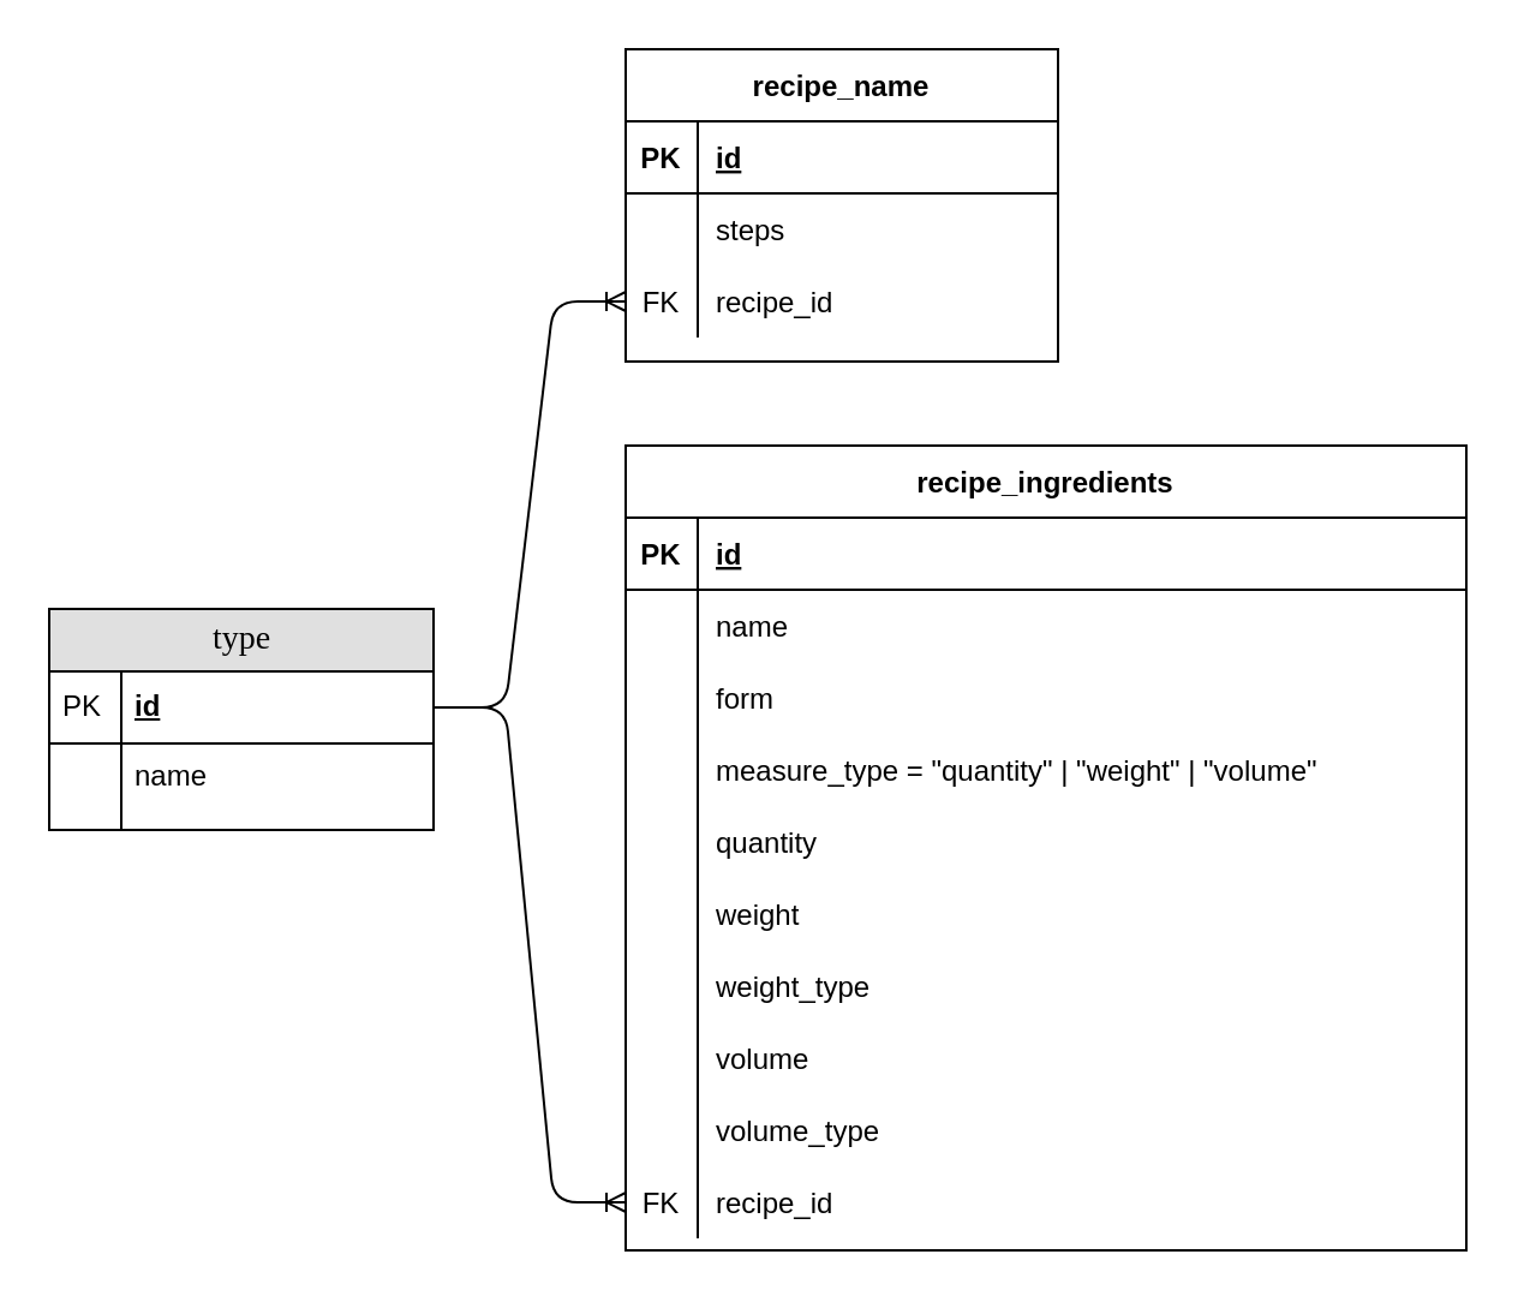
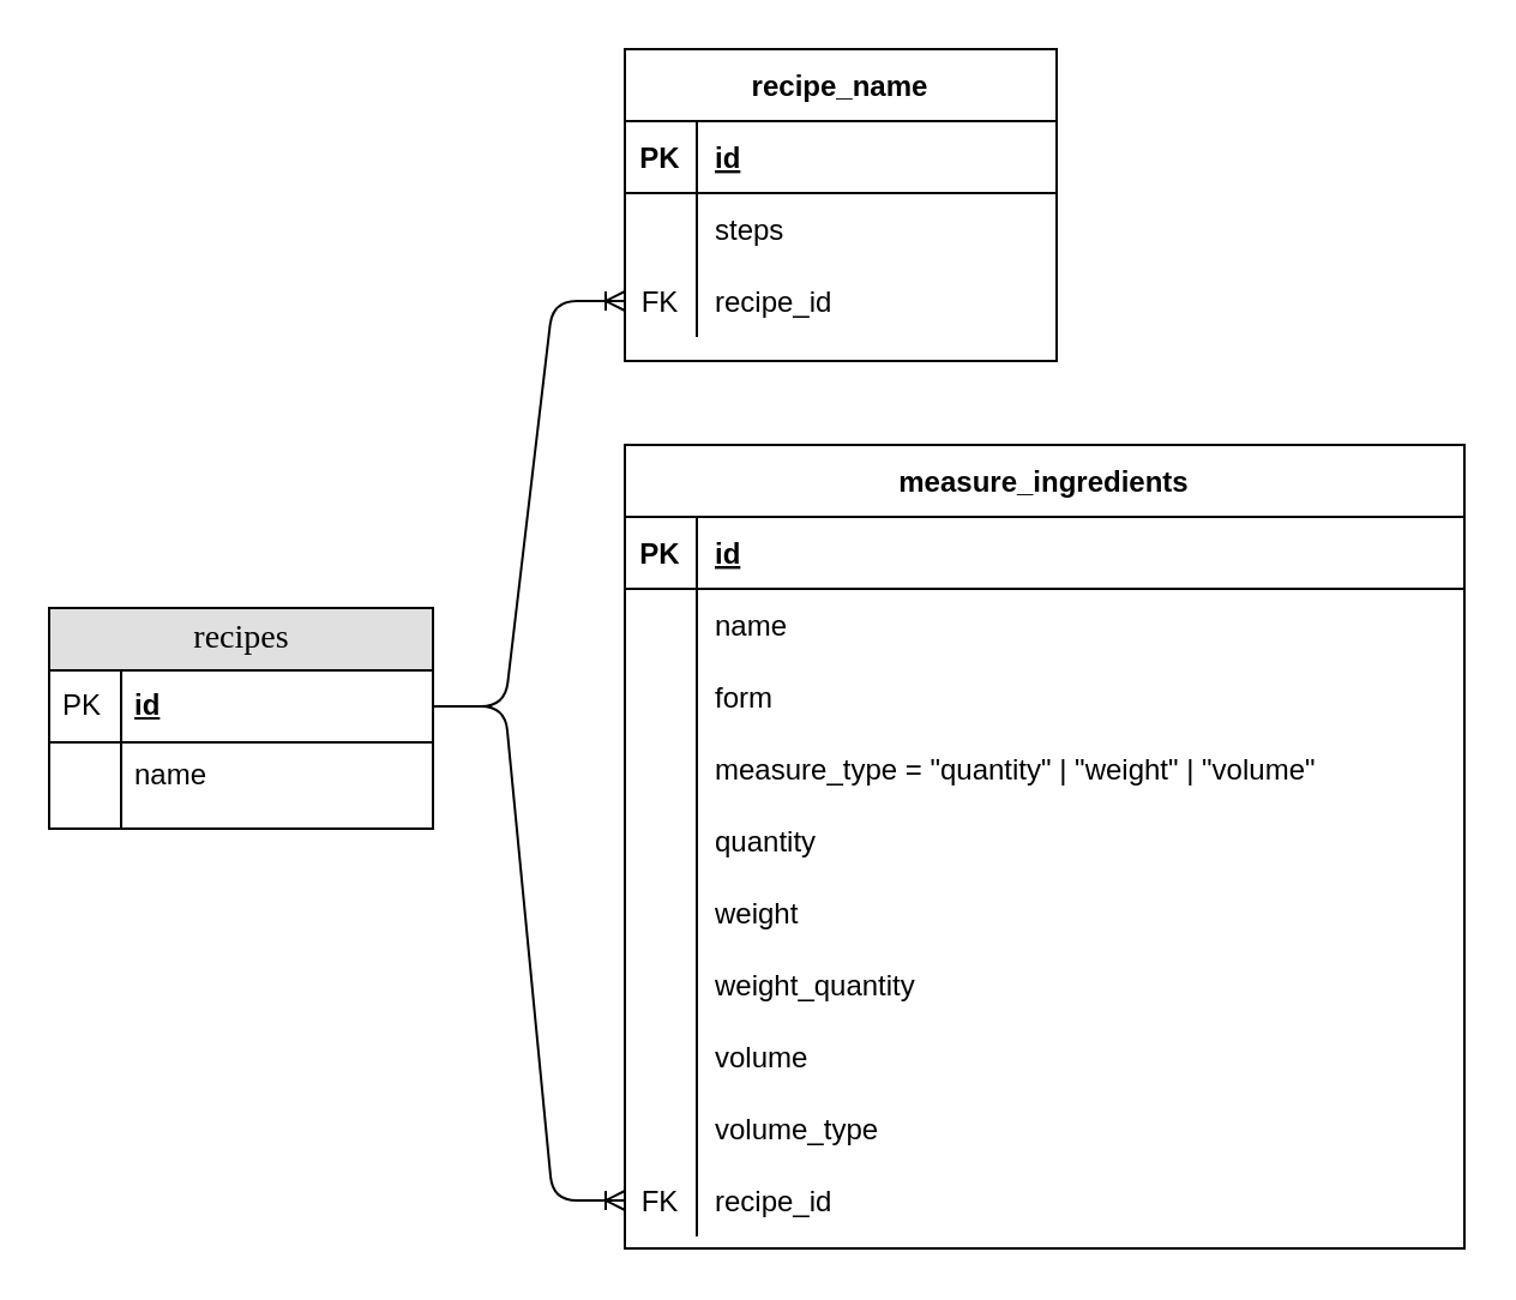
  <mxCell id="0" />
  <mxCell id="1" parent="0" />
- <mxCell id="2" value="type" style="swimlane;html=1;fontStyle=0;childLayout=stackLayout;horizontal=1;startSize=26;fillColor=#e0e0e0;horizontalStack=0;resizeParent=1;resizeLast=0;collapsible=1;marginBottom=0;swimlaneFillColor=#ffffff;align=center;rounded=0;shadow=0;comic=0;labelBackgroundColor=none;strokeWidth=1;fontFamily=Verdana;fontSize=14" parent="1" vertex="1"><mxGeometry x="20" y="253" width="160" height="92" as="geometry" /></mxCell>
+ <mxCell id="2" value="recipes" style="swimlane;html=1;fontStyle=0;childLayout=stackLayout;horizontal=1;startSize=26;fillColor=#e0e0e0;horizontalStack=0;resizeParent=1;resizeLast=0;collapsible=1;marginBottom=0;swimlaneFillColor=#ffffff;align=center;rounded=0;shadow=0;comic=0;labelBackgroundColor=none;strokeWidth=1;fontFamily=Verdana;fontSize=14" parent="1" vertex="1"><mxGeometry x="20" y="253" width="160" height="92" as="geometry" /></mxCell>
  <mxCell id="3" value="id" style="shape=partialRectangle;top=0;left=0;right=0;bottom=1;html=1;align=left;verticalAlign=middle;fillColor=none;spacingLeft=34;spacingRight=4;whiteSpace=wrap;overflow=hidden;rotatable=0;points=[[0,0.5],[1,0.5]];portConstraint=eastwest;dropTarget=0;fontStyle=5;" parent="2" vertex="1"><mxGeometry y="26" width="160" height="30" as="geometry" /></mxCell>
  <mxCell id="4" value="PK" style="shape=partialRectangle;top=0;left=0;bottom=0;html=1;fillColor=none;align=left;verticalAlign=middle;spacingLeft=4;spacingRight=4;whiteSpace=wrap;overflow=hidden;rotatable=0;points=[];portConstraint=eastwest;part=1;" parent="3" vertex="1" connectable="0"><mxGeometry width="30" height="30" as="geometry" /></mxCell>
  <mxCell id="5" value="name" style="shape=partialRectangle;top=0;left=0;right=0;bottom=0;html=1;align=left;verticalAlign=top;fillColor=none;spacingLeft=34;spacingRight=4;whiteSpace=wrap;overflow=hidden;rotatable=0;points=[[0,0.5],[1,0.5]];portConstraint=eastwest;dropTarget=0;" parent="2" vertex="1"><mxGeometry y="56" width="160" height="26" as="geometry" /></mxCell>
  <mxCell id="6" value="" style="shape=partialRectangle;top=0;left=0;bottom=0;html=1;fillColor=none;align=left;verticalAlign=top;spacingLeft=4;spacingRight=4;whiteSpace=wrap;overflow=hidden;rotatable=0;points=[];portConstraint=eastwest;part=1;" parent="5" vertex="1" connectable="0"><mxGeometry width="30" height="26" as="geometry" /></mxCell>
  <mxCell id="7" value="" style="shape=partialRectangle;top=0;left=0;right=0;bottom=0;html=1;align=left;verticalAlign=top;fillColor=none;spacingLeft=34;spacingRight=4;whiteSpace=wrap;overflow=hidden;rotatable=0;points=[[0,0.5],[1,0.5]];portConstraint=eastwest;dropTarget=0;" parent="2" vertex="1"><mxGeometry y="82" width="160" height="10" as="geometry" /></mxCell>
  <mxCell id="8" value="" style="shape=partialRectangle;top=0;left=0;bottom=0;html=1;fillColor=none;align=left;verticalAlign=top;spacingLeft=4;spacingRight=4;whiteSpace=wrap;overflow=hidden;rotatable=0;points=[];portConstraint=eastwest;part=1;" parent="7" vertex="1" connectable="0"><mxGeometry width="30" height="10" as="geometry" /></mxCell>
- <mxCell id="9" value="recipe_ingredients" style="shape=table;startSize=30;container=1;collapsible=1;childLayout=tableLayout;fixedRows=1;rowLines=0;fontStyle=1;align=center;resizeLast=1;" parent="1" vertex="1"><mxGeometry x="260" y="185" width="350" height="335" as="geometry" /></mxCell>
+ <mxCell id="9" value="measure_ingredients" style="shape=table;startSize=30;container=1;collapsible=1;childLayout=tableLayout;fixedRows=1;rowLines=0;fontStyle=1;align=center;resizeLast=1;" parent="1" vertex="1"><mxGeometry x="260" y="185" width="350" height="335" as="geometry" /></mxCell>
  <mxCell id="10" value="" style="shape=partialRectangle;collapsible=0;dropTarget=0;pointerEvents=0;fillColor=none;top=0;left=0;bottom=1;right=0;points=[[0,0.5],[1,0.5]];portConstraint=eastwest;" parent="9" vertex="1"><mxGeometry y="30" width="350" height="30" as="geometry" /></mxCell>
  <mxCell id="11" value="PK" style="shape=partialRectangle;connectable=0;fillColor=none;top=0;left=0;bottom=0;right=0;fontStyle=1;overflow=hidden;" parent="10" vertex="1"><mxGeometry width="30" height="30" as="geometry" /></mxCell>
  <mxCell id="12" value="id" style="shape=partialRectangle;connectable=0;fillColor=none;top=0;left=0;bottom=0;right=0;align=left;spacingLeft=6;fontStyle=5;overflow=hidden;" parent="10" vertex="1"><mxGeometry x="30" width="320" height="30" as="geometry" /></mxCell>
  <mxCell id="13" value="" style="shape=partialRectangle;collapsible=0;dropTarget=0;pointerEvents=0;fillColor=none;top=0;left=0;bottom=0;right=0;points=[[0,0.5],[1,0.5]];portConstraint=eastwest;" parent="9" vertex="1"><mxGeometry y="60" width="350" height="30" as="geometry" /></mxCell>
  <mxCell id="14" value="" style="shape=partialRectangle;connectable=0;fillColor=none;top=0;left=0;bottom=0;right=0;editable=1;overflow=hidden;" parent="13" vertex="1"><mxGeometry width="30" height="30" as="geometry" /></mxCell>
  <mxCell id="15" value="name" style="shape=partialRectangle;connectable=0;fillColor=none;top=0;left=0;bottom=0;right=0;align=left;spacingLeft=6;overflow=hidden;" parent="13" vertex="1"><mxGeometry x="30" width="320" height="30" as="geometry" /></mxCell>
  <mxCell id="16" value="" style="shape=partialRectangle;collapsible=0;dropTarget=0;pointerEvents=0;fillColor=none;top=0;left=0;bottom=0;right=0;points=[[0,0.5],[1,0.5]];portConstraint=eastwest;" parent="9" vertex="1"><mxGeometry y="90" width="350" height="30" as="geometry" /></mxCell>
  <mxCell id="17" value="" style="shape=partialRectangle;connectable=0;fillColor=none;top=0;left=0;bottom=0;right=0;editable=1;overflow=hidden;" parent="16" vertex="1"><mxGeometry width="30" height="30" as="geometry" /></mxCell>
  <mxCell id="18" value="form" style="shape=partialRectangle;connectable=0;fillColor=none;top=0;left=0;bottom=0;right=0;align=left;spacingLeft=6;overflow=hidden;" parent="16" vertex="1"><mxGeometry x="30" width="320" height="30" as="geometry" /></mxCell>
  <mxCell id="19" value="" style="shape=partialRectangle;collapsible=0;dropTarget=0;pointerEvents=0;fillColor=none;top=0;left=0;bottom=0;right=0;points=[[0,0.5],[1,0.5]];portConstraint=eastwest;" parent="9" vertex="1"><mxGeometry y="120" width="350" height="30" as="geometry" /></mxCell>
  <mxCell id="20" value="" style="shape=partialRectangle;connectable=0;fillColor=none;top=0;left=0;bottom=0;right=0;editable=1;overflow=hidden;" parent="19" vertex="1"><mxGeometry width="30" height="30" as="geometry" /></mxCell>
  <mxCell id="21" value="measure_type = &quot;quantity&quot; | &quot;weight&quot; | &quot;volume&quot;" style="shape=partialRectangle;connectable=0;fillColor=none;top=0;left=0;bottom=0;right=0;align=left;spacingLeft=6;overflow=hidden;" parent="19" vertex="1"><mxGeometry x="30" width="320" height="30" as="geometry" /></mxCell>
  <mxCell id="22" value="" style="shape=partialRectangle;collapsible=0;dropTarget=0;pointerEvents=0;fillColor=none;top=0;left=0;bottom=0;right=0;points=[[0,0.5],[1,0.5]];portConstraint=eastwest;" parent="9" vertex="1"><mxGeometry y="150" width="350" height="30" as="geometry" /></mxCell>
  <mxCell id="23" value="" style="shape=partialRectangle;connectable=0;fillColor=none;top=0;left=0;bottom=0;right=0;editable=1;overflow=hidden;" parent="22" vertex="1"><mxGeometry width="30" height="30" as="geometry" /></mxCell>
  <mxCell id="24" value="quantity" style="shape=partialRectangle;connectable=0;fillColor=none;top=0;left=0;bottom=0;right=0;align=left;spacingLeft=6;overflow=hidden;" parent="22" vertex="1"><mxGeometry x="30" width="320" height="30" as="geometry" /></mxCell>
  <mxCell id="25" value="" style="shape=partialRectangle;collapsible=0;dropTarget=0;pointerEvents=0;fillColor=none;top=0;left=0;bottom=0;right=0;points=[[0,0.5],[1,0.5]];portConstraint=eastwest;" parent="9" vertex="1"><mxGeometry y="180" width="350" height="30" as="geometry" /></mxCell>
  <mxCell id="26" value="" style="shape=partialRectangle;connectable=0;fillColor=none;top=0;left=0;bottom=0;right=0;editable=1;overflow=hidden;" parent="25" vertex="1"><mxGeometry width="30" height="30" as="geometry" /></mxCell>
  <mxCell id="27" value="weight" style="shape=partialRectangle;connectable=0;fillColor=none;top=0;left=0;bottom=0;right=0;align=left;spacingLeft=6;overflow=hidden;" parent="25" vertex="1"><mxGeometry x="30" width="320" height="30" as="geometry" /></mxCell>
  <mxCell id="28" value="" style="shape=partialRectangle;collapsible=0;dropTarget=0;pointerEvents=0;fillColor=none;top=0;left=0;bottom=0;right=0;points=[[0,0.5],[1,0.5]];portConstraint=eastwest;" parent="9" vertex="1"><mxGeometry y="210" width="350" height="30" as="geometry" /></mxCell>
  <mxCell id="29" value="" style="shape=partialRectangle;connectable=0;fillColor=none;top=0;left=0;bottom=0;right=0;editable=1;overflow=hidden;" parent="28" vertex="1"><mxGeometry width="30" height="30" as="geometry" /></mxCell>
- <mxCell id="30" value="weight_type" style="shape=partialRectangle;connectable=0;fillColor=none;top=0;left=0;bottom=0;right=0;align=left;spacingLeft=6;overflow=hidden;" parent="28" vertex="1"><mxGeometry x="30" width="320" height="30" as="geometry" /></mxCell>
+ <mxCell id="30" value="weight_quantity" style="shape=partialRectangle;connectable=0;fillColor=none;top=0;left=0;bottom=0;right=0;align=left;spacingLeft=6;overflow=hidden;" parent="28" vertex="1"><mxGeometry x="30" width="320" height="30" as="geometry" /></mxCell>
  <mxCell id="31" value="" style="shape=partialRectangle;collapsible=0;dropTarget=0;pointerEvents=0;fillColor=none;top=0;left=0;bottom=0;right=0;points=[[0,0.5],[1,0.5]];portConstraint=eastwest;" parent="9" vertex="1"><mxGeometry y="240" width="350" height="30" as="geometry" /></mxCell>
  <mxCell id="32" value="" style="shape=partialRectangle;connectable=0;fillColor=none;top=0;left=0;bottom=0;right=0;editable=1;overflow=hidden;" parent="31" vertex="1"><mxGeometry width="30" height="30" as="geometry" /></mxCell>
  <mxCell id="33" value="volume" style="shape=partialRectangle;connectable=0;fillColor=none;top=0;left=0;bottom=0;right=0;align=left;spacingLeft=6;overflow=hidden;" parent="31" vertex="1"><mxGeometry x="30" width="320" height="30" as="geometry" /></mxCell>
  <mxCell id="34" value="" style="shape=partialRectangle;collapsible=0;dropTarget=0;pointerEvents=0;fillColor=none;top=0;left=0;bottom=0;right=0;points=[[0,0.5],[1,0.5]];portConstraint=eastwest;" parent="9" vertex="1"><mxGeometry y="270" width="350" height="30" as="geometry" /></mxCell>
  <mxCell id="35" value="" style="shape=partialRectangle;connectable=0;fillColor=none;top=0;left=0;bottom=0;right=0;editable=1;overflow=hidden;" parent="34" vertex="1"><mxGeometry width="30" height="30" as="geometry" /></mxCell>
  <mxCell id="36" value="volume_type" style="shape=partialRectangle;connectable=0;fillColor=none;top=0;left=0;bottom=0;right=0;align=left;spacingLeft=6;overflow=hidden;" parent="34" vertex="1"><mxGeometry x="30" width="320" height="30" as="geometry" /></mxCell>
  <mxCell id="37" value="" style="shape=partialRectangle;collapsible=0;dropTarget=0;pointerEvents=0;fillColor=none;top=0;left=0;bottom=0;right=0;points=[[0,0.5],[1,0.5]];portConstraint=eastwest;" parent="9" vertex="1"><mxGeometry y="300" width="350" height="30" as="geometry" /></mxCell>
  <mxCell id="38" value="FK" style="shape=partialRectangle;connectable=0;fillColor=none;top=0;left=0;bottom=0;right=0;fontStyle=0;overflow=hidden;" parent="37" vertex="1"><mxGeometry width="30" height="30" as="geometry" /></mxCell>
  <mxCell id="39" value="recipe_id" style="shape=partialRectangle;connectable=0;fillColor=none;top=0;left=0;bottom=0;right=0;align=left;spacingLeft=6;fontStyle=0;overflow=hidden;" parent="37" vertex="1"><mxGeometry x="30" width="320" height="30" as="geometry" /></mxCell>
  <mxCell id="40" value="" style="edgeStyle=entityRelationEdgeStyle;fontSize=12;html=1;endArrow=ERoneToMany;exitX=1;exitY=0.5;exitDx=0;exitDy=0;entryX=0;entryY=0.5;entryDx=0;entryDy=0;" parent="1" source="3" target="37" edge="1"><mxGeometry width="100" height="100" relative="1" as="geometry"><mxPoint x="100" y="350" as="sourcePoint" /><mxPoint x="200" y="250" as="targetPoint" /></mxGeometry></mxCell>
  <mxCell id="41" value="recipe_name" style="shape=table;startSize=30;container=1;collapsible=1;childLayout=tableLayout;fixedRows=1;rowLines=0;fontStyle=1;align=center;resizeLast=1;" vertex="1" parent="1"><mxGeometry x="260" y="20" width="180" height="130" as="geometry" /></mxCell>
  <mxCell id="42" value="" style="shape=partialRectangle;collapsible=0;dropTarget=0;pointerEvents=0;fillColor=none;top=0;left=0;bottom=1;right=0;points=[[0,0.5],[1,0.5]];portConstraint=eastwest;" vertex="1" parent="41"><mxGeometry y="30" width="180" height="30" as="geometry" /></mxCell>
  <mxCell id="43" value="PK" style="shape=partialRectangle;connectable=0;fillColor=none;top=0;left=0;bottom=0;right=0;fontStyle=1;overflow=hidden;" vertex="1" parent="42"><mxGeometry width="30" height="30" as="geometry" /></mxCell>
  <mxCell id="44" value="id" style="shape=partialRectangle;connectable=0;fillColor=none;top=0;left=0;bottom=0;right=0;align=left;spacingLeft=6;fontStyle=5;overflow=hidden;" vertex="1" parent="42"><mxGeometry x="30" width="150" height="30" as="geometry" /></mxCell>
  <mxCell id="45" value="" style="shape=partialRectangle;collapsible=0;dropTarget=0;pointerEvents=0;fillColor=none;top=0;left=0;bottom=0;right=0;points=[[0,0.5],[1,0.5]];portConstraint=eastwest;" vertex="1" parent="41"><mxGeometry y="60" width="180" height="30" as="geometry" /></mxCell>
  <mxCell id="46" value="" style="shape=partialRectangle;connectable=0;fillColor=none;top=0;left=0;bottom=0;right=0;editable=1;overflow=hidden;" vertex="1" parent="45"><mxGeometry width="30" height="30" as="geometry" /></mxCell>
  <mxCell id="47" value="steps" style="shape=partialRectangle;connectable=0;fillColor=none;top=0;left=0;bottom=0;right=0;align=left;spacingLeft=6;overflow=hidden;" vertex="1" parent="45"><mxGeometry x="30" width="150" height="30" as="geometry" /></mxCell>
  <mxCell id="48" value="" style="shape=partialRectangle;collapsible=0;dropTarget=0;pointerEvents=0;fillColor=none;top=0;left=0;bottom=0;right=0;points=[[0,0.5],[1,0.5]];portConstraint=eastwest;" vertex="1" parent="41"><mxGeometry y="90" width="180" height="30" as="geometry" /></mxCell>
  <mxCell id="49" value="FK" style="shape=partialRectangle;connectable=0;fillColor=none;top=0;left=0;bottom=0;right=0;fontStyle=0;overflow=hidden;" vertex="1" parent="48"><mxGeometry width="30" height="30" as="geometry" /></mxCell>
  <mxCell id="50" value="recipe_id" style="shape=partialRectangle;connectable=0;fillColor=none;top=0;left=0;bottom=0;right=0;align=left;spacingLeft=6;fontStyle=0;overflow=hidden;" vertex="1" parent="48"><mxGeometry x="30" width="150" height="30" as="geometry" /></mxCell>
  <mxCell id="51" value="" style="edgeStyle=entityRelationEdgeStyle;fontSize=12;html=1;endArrow=ERoneToMany;exitX=1;exitY=0.5;exitDx=0;exitDy=0;" edge="1" parent="1" source="3" target="48"><mxGeometry width="100" height="100" relative="1" as="geometry"><mxPoint x="130" y="241" as="sourcePoint" /><mxPoint x="270" y="510" as="targetPoint" /></mxGeometry></mxCell>
